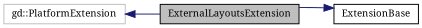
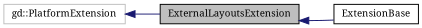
  digraph {
    fontname="Noto Serif"
    rankdir=LR
    node [color=black fillcolor=white fontname="Noto Serif" fontsize=10 shape=record style=filled]
    edge [color=midnightblue dir=back fontname="Noto Serif" fontsize=10 labelfontname=Helvetica labelfontsize=10 style=solid]
    n1 [fillcolor=grey75 fontcolor=black height=0.2 label=ExternalLayoutsExtension width=0.4]
    n2 [height=0.2 label=ExtensionBase width=0.4]
    n3 [color=grey75 height=0.2 label="gd::PlatformExtension" width=0.4]
-   n2 -> n1
+   n1 -> n2
    n3 -> n1
  }
